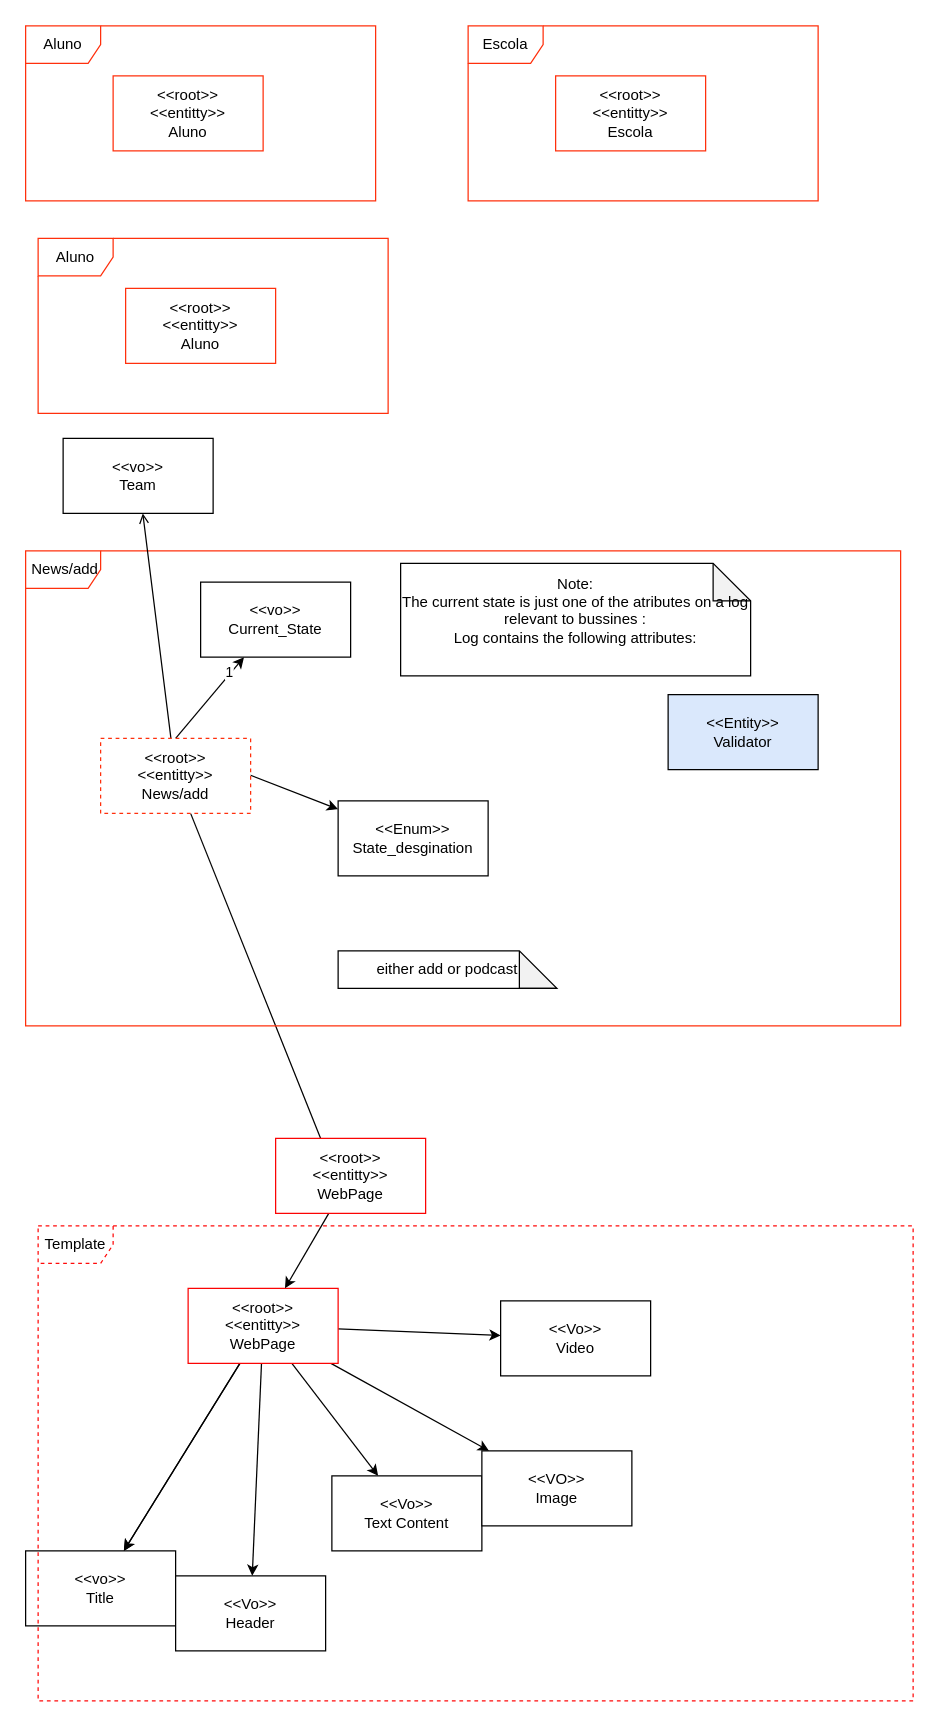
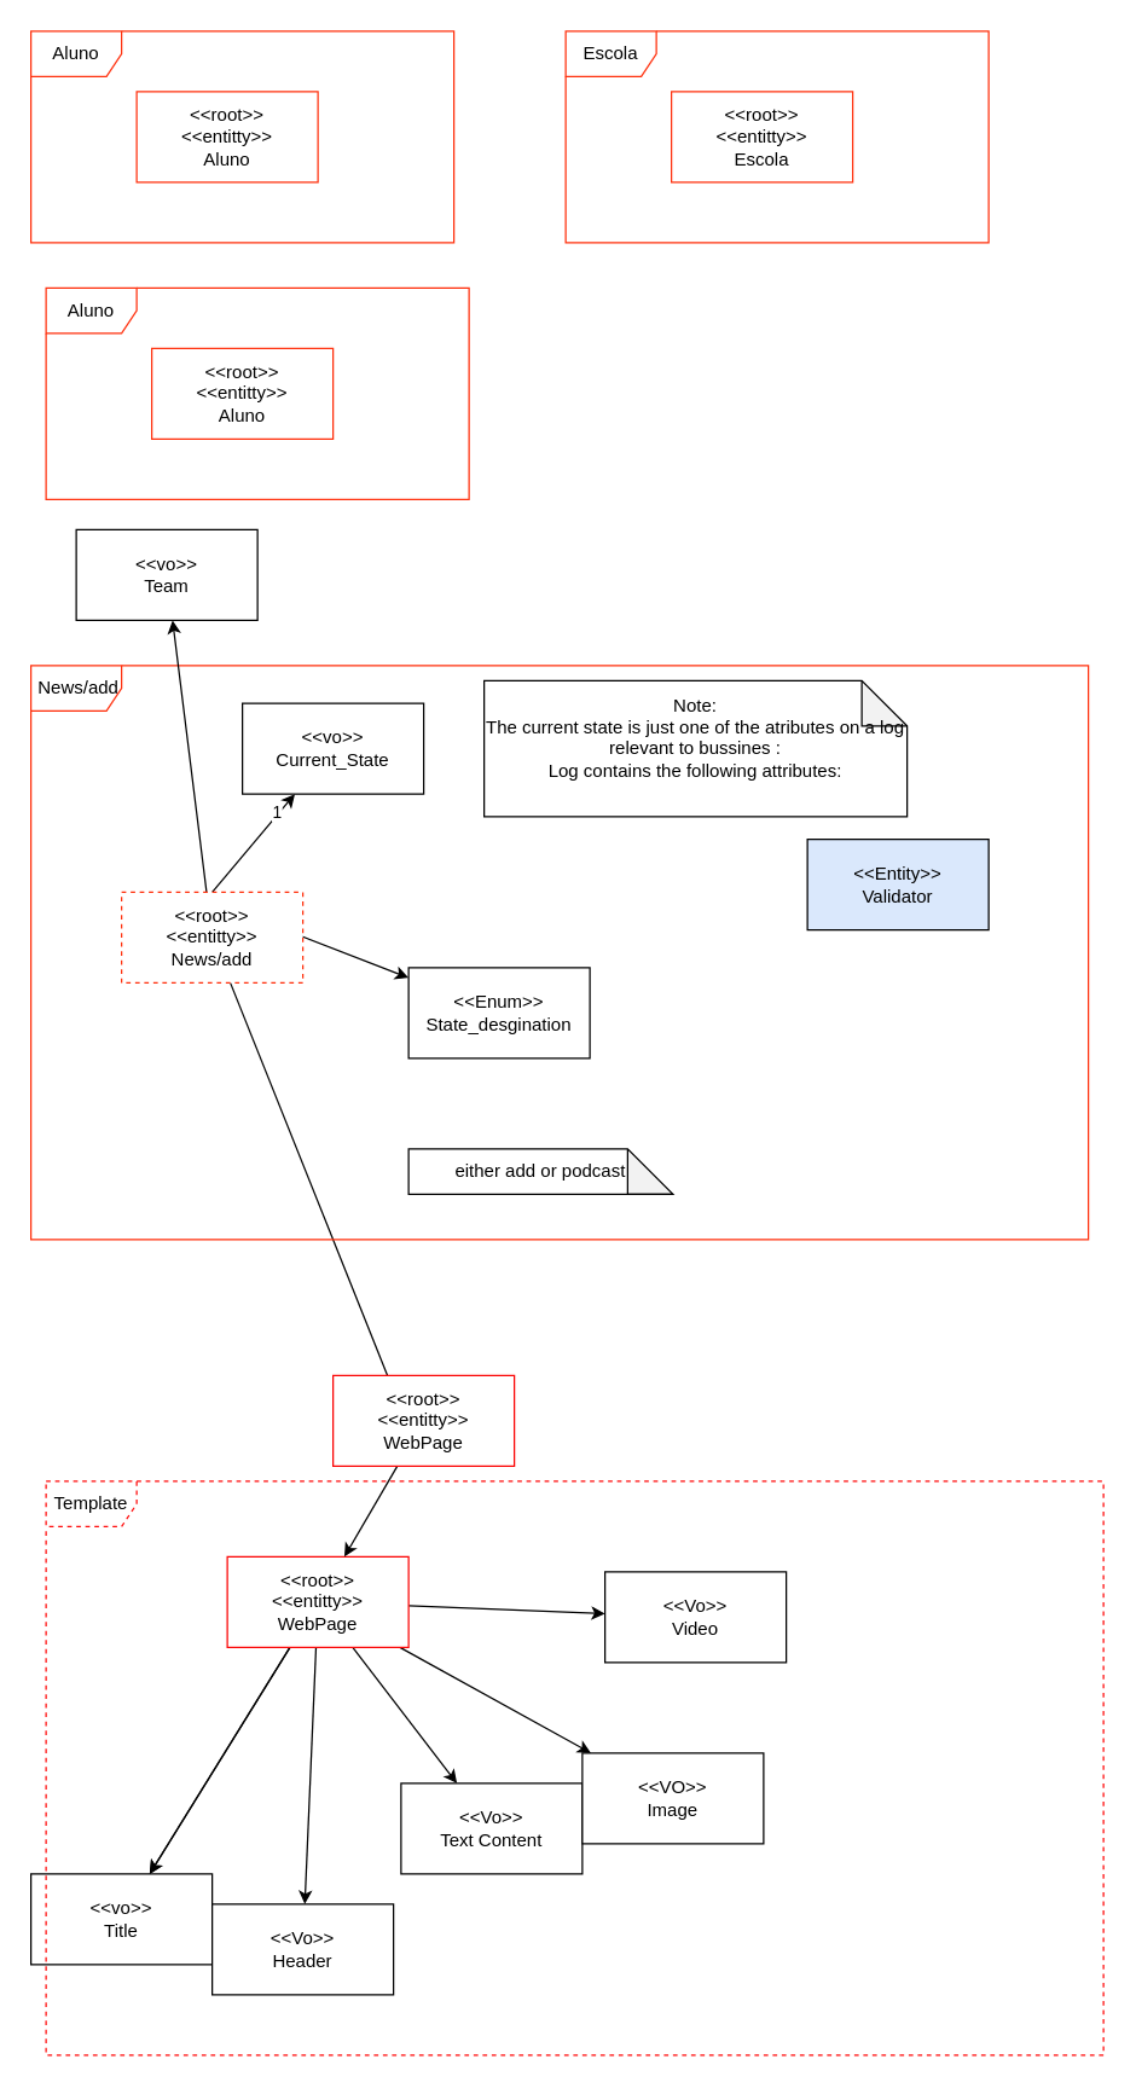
  <mxCell id="0" />
  <mxCell id="1" parent="0" />
  <mxCell id="2" value="" style="edgeStyle=none;html=1;exitX=0.974;exitY=0.472;exitDx=0;exitDy=0;exitPerimeter=0;" parent="1" source="26" target="6" edge="1"><mxGeometry relative="1" as="geometry"><mxPoint x="170" y="572" as="sourcePoint" /></mxGeometry></mxCell>
  <mxCell id="3" value="" style="edgeStyle=none;html=1;exitX=0.5;exitY=0;exitDx=0;exitDy=0;" parent="1" source="26" target="7" edge="1"><mxGeometry relative="1" as="geometry"><mxPoint x="170" y="543.636" as="sourcePoint" /></mxGeometry></mxCell>
  <mxCell id="4" value="1" style="edgeLabel;html=1;align=center;verticalAlign=middle;resizable=0;points=[];" parent="3" vertex="1" connectable="0"><mxGeometry x="0.608" y="2" relative="1" as="geometry"><mxPoint as="offset" /></mxGeometry></mxCell>
  <mxCell id="5" value="" style="edgeStyle=none;html=1;" parent="1" source="26" edge="1"><mxGeometry relative="1" as="geometry"><mxPoint x="124" y="590" as="sourcePoint" /><mxPoint x="260" y="920" as="targetPoint" /></mxGeometry></mxCell>
  <mxCell id="6" value="&lt;div&gt;&amp;lt;&amp;lt;Enum&amp;gt;&amp;gt;&lt;/div&gt;State_desgination" style="whiteSpace=wrap;html=1;rounded=0;" parent="1" vertex="1"><mxGeometry x="270" y="640" width="120" height="60" as="geometry" /></mxCell>
  <mxCell id="7" value="&amp;lt;&amp;lt;vo&amp;gt;&amp;gt;&lt;div&gt;Current_State&lt;/div&gt;" style="whiteSpace=wrap;html=1;rounded=0;" parent="1" vertex="1"><mxGeometry x="160" y="465" width="120" height="60" as="geometry" /></mxCell>
  <mxCell id="8" value="" style="edgeStyle=none;html=1;" parent="1" source="14" target="15" edge="1"><mxGeometry relative="1" as="geometry" /></mxCell>
  <mxCell id="9" value="" style="edgeStyle=none;html=1;" parent="1" source="14" target="16" edge="1"><mxGeometry relative="1" as="geometry" /></mxCell>
  <mxCell id="10" value="" style="edgeStyle=none;html=1;" parent="1" source="14" target="17" edge="1"><mxGeometry relative="1" as="geometry" /></mxCell>
  <mxCell id="11" value="" style="edgeStyle=none;html=1;" parent="1" source="14" target="18" edge="1"><mxGeometry relative="1" as="geometry" /></mxCell>
  <mxCell id="12" value="" style="edgeStyle=none;html=1;" parent="1" source="14" target="21" edge="1"><mxGeometry relative="1" as="geometry" /></mxCell>
  <mxCell id="13" value="" style="edgeStyle=none;html=1;" edge="1" parent="1" source="14" target="15"><mxGeometry relative="1" as="geometry" /></mxCell>
  <mxCell id="14" value="&amp;lt;&amp;lt;root&amp;gt;&amp;gt;&lt;div&gt;&amp;lt;&amp;lt;entitty&amp;gt;&amp;gt;&lt;/div&gt;&lt;div&gt;WebPage&lt;/div&gt;" style="rounded=0;whiteSpace=wrap;html=1;strokeColor=light-dark(#fb0404, #ededed);" parent="1" vertex="1"><mxGeometry x="150" y="1030" width="120" height="60" as="geometry" /></mxCell>
  <mxCell id="15" value="&amp;lt;&amp;lt;vo&amp;gt;&amp;gt;&lt;div&gt;Title&lt;/div&gt;" style="whiteSpace=wrap;html=1;rounded=0;" parent="1" vertex="1"><mxGeometry x="20" y="1240" width="120" height="60" as="geometry" /></mxCell>
  <mxCell id="16" value="&lt;div&gt;&amp;lt;&amp;lt;Vo&amp;gt;&amp;gt;&lt;/div&gt;Header" style="whiteSpace=wrap;html=1;rounded=0;" parent="1" vertex="1"><mxGeometry x="140" y="1260" width="120" height="60" as="geometry" /></mxCell>
  <mxCell id="17" value="&amp;lt;&amp;lt;Vo&amp;gt;&amp;gt;&lt;div&gt;Text Content&lt;/div&gt;" style="whiteSpace=wrap;html=1;rounded=0;" parent="1" vertex="1"><mxGeometry x="265" y="1180" width="120" height="60" as="geometry" /></mxCell>
  <mxCell id="18" value="&amp;lt;&amp;lt;VO&amp;gt;&amp;gt;&lt;div&gt;Image&lt;/div&gt;" style="whiteSpace=wrap;html=1;rounded=0;" parent="1" vertex="1"><mxGeometry x="385" y="1160" width="120" height="60" as="geometry" /></mxCell>
  <mxCell id="19" value="Template" style="shape=umlFrame;whiteSpace=wrap;html=1;pointerEvents=0;strokeColor=light-dark(#ff0a0a, #ededed);dashed=1;" parent="1" vertex="1"><mxGeometry x="30" y="980" width="700" height="380" as="geometry" /></mxCell>
  <mxCell id="20" value="Aluno" style="shape=umlFrame;whiteSpace=wrap;html=1;pointerEvents=0;strokeColor=#FF300D;" parent="1" vertex="1"><mxGeometry x="20" y="20" width="280" height="140" as="geometry" /></mxCell>
  <mxCell id="21" value="&amp;lt;&amp;lt;Vo&amp;gt;&amp;gt;&lt;div&gt;Video&lt;/div&gt;" style="whiteSpace=wrap;html=1;strokeColor=light-dark(#000000,#EDEDED);rounded=0;" parent="1" vertex="1"><mxGeometry x="400" y="1040" width="120" height="60" as="geometry" /></mxCell>
  <mxCell id="22" value="Note: &lt;br&gt;The current state is just one of the atributes on a log relevant to bussines :&lt;br&gt;Log contains the following attributes:&lt;div&gt;&lt;br&gt;&lt;/div&gt;" style="shape=note;whiteSpace=wrap;html=1;backgroundOutline=1;darkOpacity=0.05;" parent="1" vertex="1"><mxGeometry x="320" y="450" width="280" height="90" as="geometry" /></mxCell>
  <mxCell id="23" value="either add or podcast" style="shape=note;whiteSpace=wrap;html=1;backgroundOutline=1;darkOpacity=0.05;" parent="1" vertex="1"><mxGeometry x="270" y="760" width="175" height="30" as="geometry" /></mxCell>
  <mxCell id="24" value="&amp;nbsp;News/add" style="shape=umlFrame;whiteSpace=wrap;html=1;pointerEvents=0;strokeColor=#FF300D;width=60;height=30;" parent="1" vertex="1"><mxGeometry x="20" y="440" width="700" height="380" as="geometry" /></mxCell>
- <mxCell id="25" style="edgeStyle=none;html=1;endArrow=open;" edge="1" parent="1" source="26" target="33"><mxGeometry relative="1" as="geometry"><mxPoint x="60" y="410" as="targetPoint" /></mxGeometry></mxCell>
+ <mxCell id="25" style="edgeStyle=none;html=1;" edge="1" parent="1" source="26" target="33"><mxGeometry relative="1" as="geometry"><mxPoint x="60" y="410" as="targetPoint" /></mxGeometry></mxCell>
  <mxCell id="26" value="&amp;lt;&amp;lt;root&amp;gt;&amp;gt;&lt;div&gt;&amp;lt;&amp;lt;entitty&amp;gt;&amp;gt;&lt;/div&gt;&lt;div&gt;News/add&lt;/div&gt;" style="rounded=0;whiteSpace=wrap;html=1;strokeColor=#FF300D;dashed=1;" parent="1" vertex="1"><mxGeometry x="80" y="590" width="120" height="60" as="geometry" /></mxCell>
  <mxCell id="27" value="&amp;lt;&amp;lt;root&amp;gt;&amp;gt;&lt;div&gt;&amp;lt;&amp;lt;entitty&amp;gt;&amp;gt;&lt;/div&gt;&lt;div&gt;Aluno&lt;/div&gt;" style="rounded=0;whiteSpace=wrap;html=1;strokeColor=#FF300D;" parent="1" vertex="1"><mxGeometry x="90" y="60" width="120" height="60" as="geometry" /></mxCell>
  <mxCell id="28" value="Escola" style="shape=umlFrame;whiteSpace=wrap;html=1;pointerEvents=0;strokeColor=#FF300D;" parent="1" vertex="1"><mxGeometry x="374" y="20" width="280" height="140" as="geometry" /></mxCell>
  <mxCell id="29" value="&amp;lt;&amp;lt;root&amp;gt;&amp;gt;&lt;div&gt;&amp;lt;&amp;lt;entitty&amp;gt;&amp;gt;&lt;/div&gt;&lt;div&gt;Escola&lt;/div&gt;" style="rounded=0;whiteSpace=wrap;html=1;strokeColor=#FF300D;" parent="1" vertex="1"><mxGeometry x="444" y="60" width="120" height="60" as="geometry" /></mxCell>
  <mxCell id="30" value="Aluno" style="shape=umlFrame;whiteSpace=wrap;html=1;pointerEvents=0;strokeColor=#FF300D;" parent="1" vertex="1"><mxGeometry x="30" y="190" width="280" height="140" as="geometry" /></mxCell>
  <mxCell id="31" value="&amp;lt;&amp;lt;root&amp;gt;&amp;gt;&lt;div&gt;&amp;lt;&amp;lt;entitty&amp;gt;&amp;gt;&lt;/div&gt;&lt;div&gt;Aluno&lt;/div&gt;" style="rounded=0;whiteSpace=wrap;html=1;strokeColor=#FF300D;" parent="1" vertex="1"><mxGeometry x="100" y="230" width="120" height="60" as="geometry" /></mxCell>
  <mxCell id="32" value="&amp;lt;&amp;lt;Entity&amp;gt;&amp;gt;&lt;div&gt;Validator&lt;/div&gt;" style="whiteSpace=wrap;html=1;rounded=0;fillColor=#dae8fc;" vertex="1" parent="1"><mxGeometry x="534" y="555" width="120" height="60" as="geometry" /></mxCell>
  <mxCell id="33" value="&amp;lt;&amp;lt;vo&amp;gt;&amp;gt;&lt;div&gt;Team&lt;/div&gt;" style="whiteSpace=wrap;html=1;rounded=0;" vertex="1" parent="1"><mxGeometry x="50" y="350" width="120" height="60" as="geometry" /></mxCell>
  <mxCell id="34" style="edgeStyle=none;html=1;" edge="1" parent="1" source="35" target="14"><mxGeometry relative="1" as="geometry" /></mxCell>
  <mxCell id="35" value="&amp;lt;&amp;lt;root&amp;gt;&amp;gt;&lt;div&gt;&amp;lt;&amp;lt;entitty&amp;gt;&amp;gt;&lt;/div&gt;&lt;div&gt;WebPage&lt;/div&gt;" style="rounded=0;whiteSpace=wrap;html=1;strokeColor=light-dark(#fb0404, #ededed);" vertex="1" parent="1"><mxGeometry x="220" y="910" width="120" height="60" as="geometry" /></mxCell>
